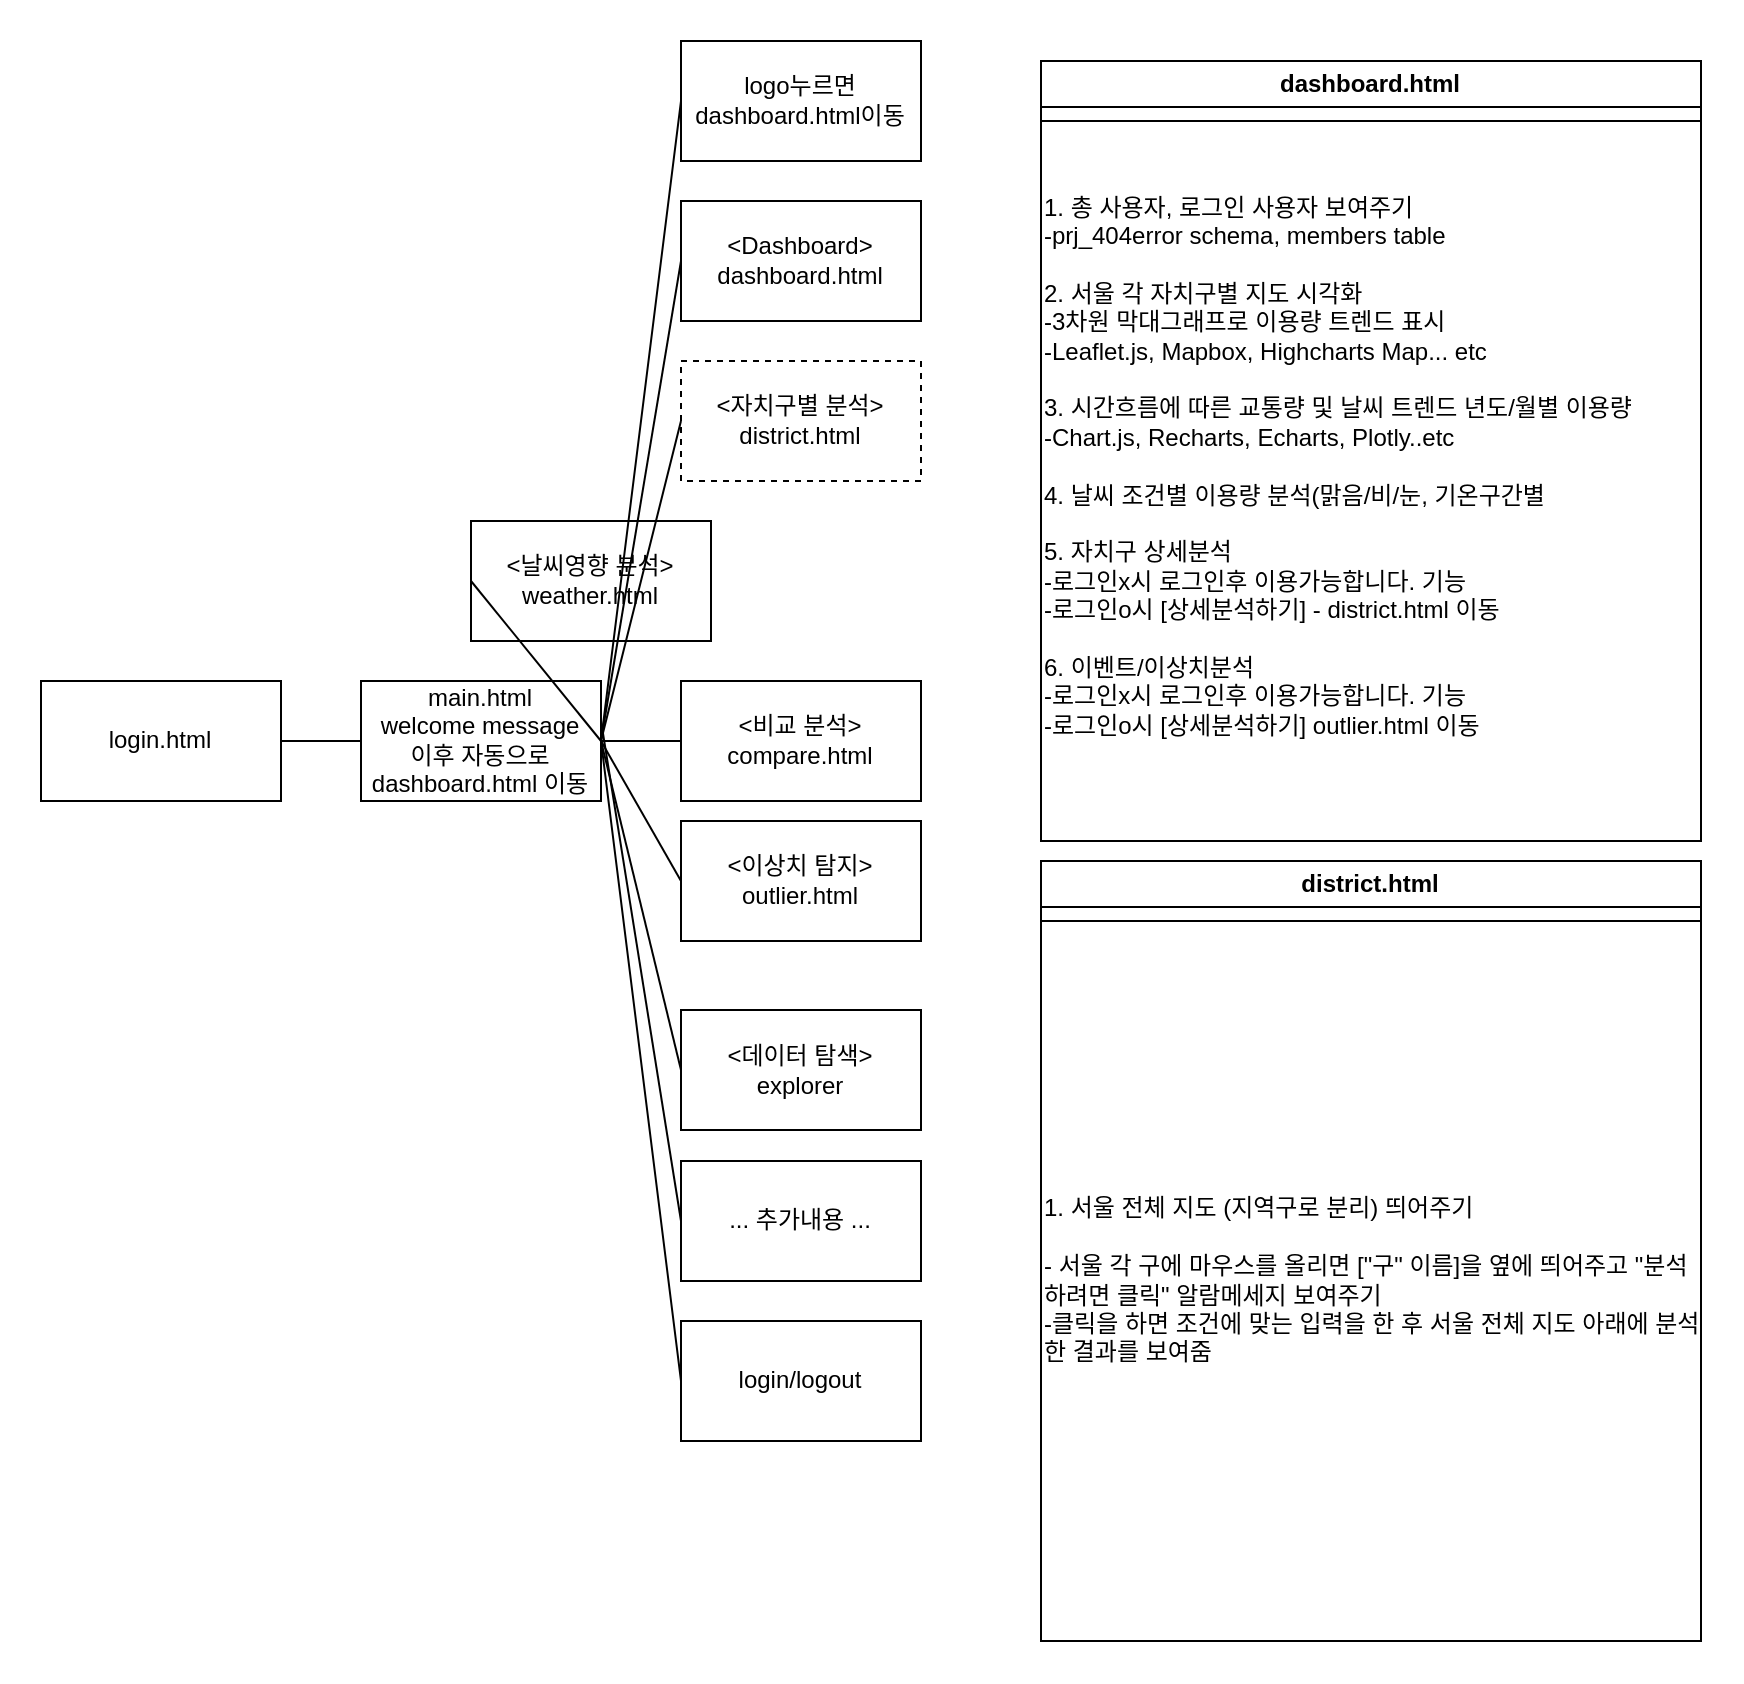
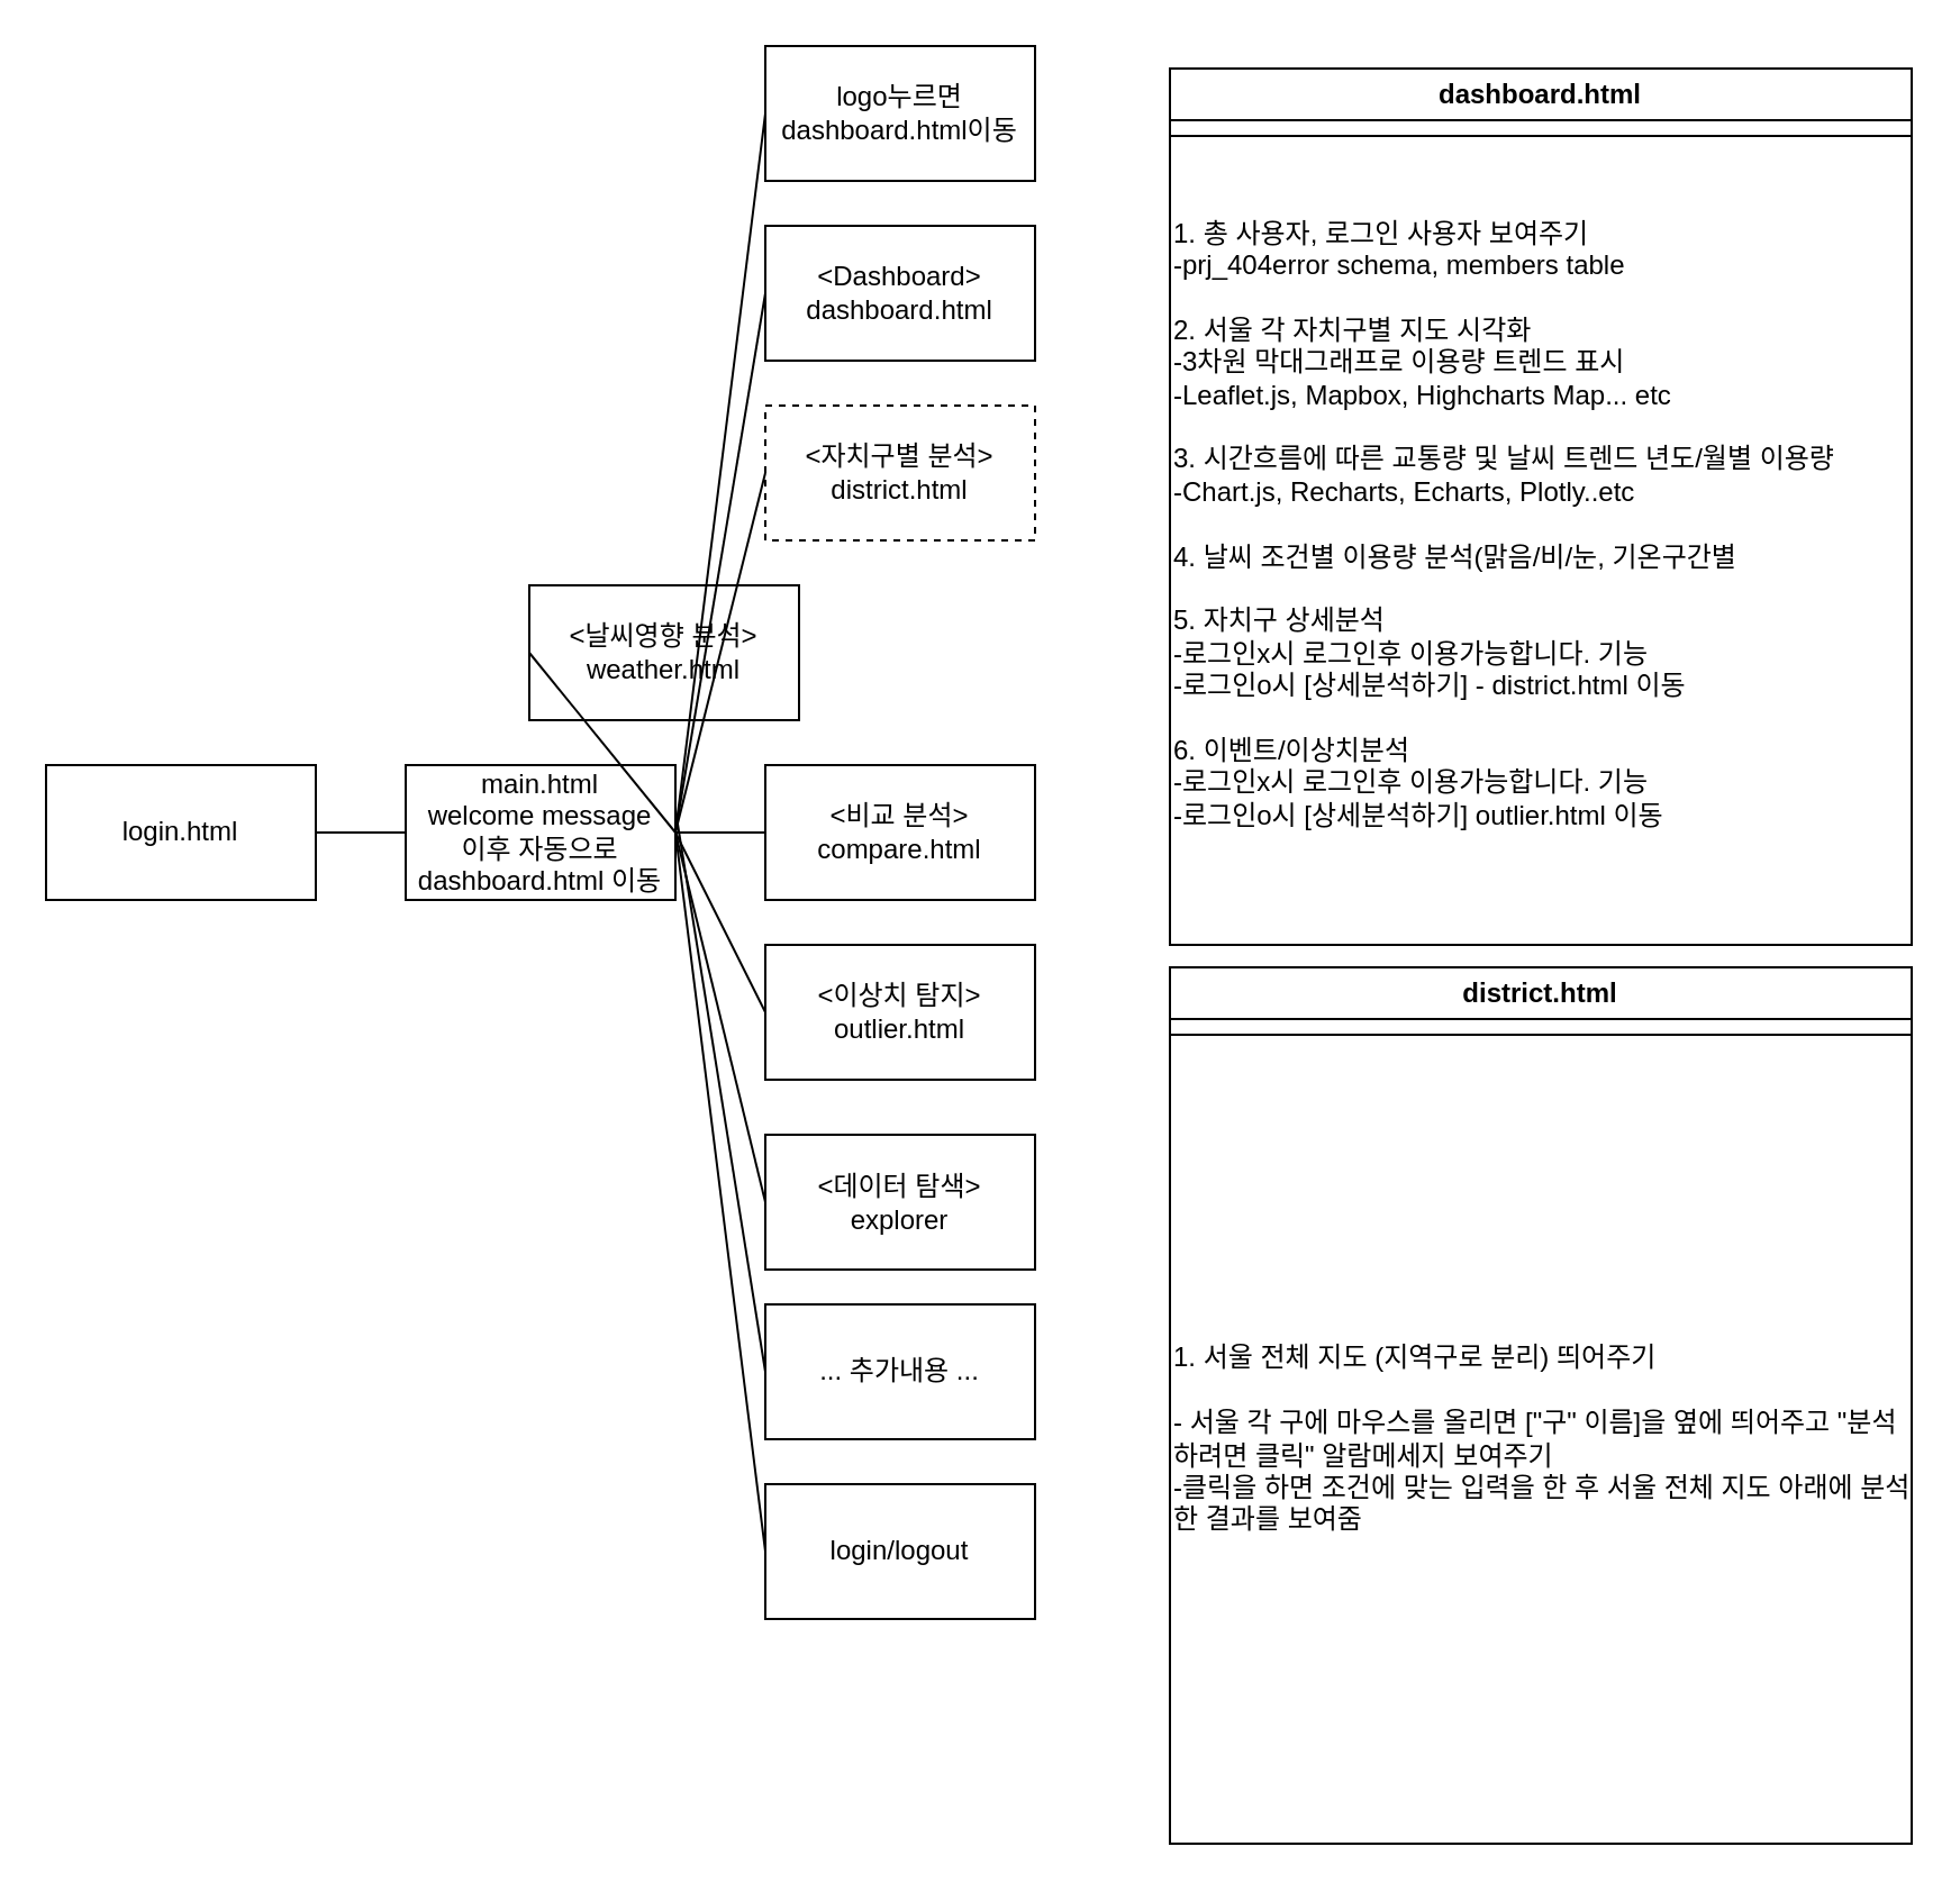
  <mxCell id="0" />
  <mxCell id="1" parent="0" />
  <mxCell id="2" value="login.html" style="rounded=0;whiteSpace=wrap;html=1;" vertex="1" parent="1"><mxGeometry y="340" width="120" height="60" as="geometry" x="20" /></mxCell>
  <mxCell id="3" value="main.html&lt;div&gt;welcome message&lt;br&gt;이후 자동으로 dashboard.html 이동&lt;/div&gt;" style="rounded=0;whiteSpace=wrap;html=1;" vertex="1" parent="1"><mxGeometry x="180" y="340" width="120" height="60" as="geometry" /></mxCell>
  <mxCell id="4" value="logo누르면&lt;div&gt;dashboard.html이동&lt;/div&gt;" style="rounded=0;whiteSpace=wrap;html=1;" vertex="1" parent="1"><mxGeometry x="340" y="20" width="120" height="60" as="geometry" /></mxCell>
  <mxCell id="5" value="&lt;div&gt;&amp;lt;Dashboard&amp;gt;&lt;/div&gt;dashboard.html" style="rounded=0;whiteSpace=wrap;html=1;" vertex="1" parent="1"><mxGeometry x="340" y="100" width="120" height="60" as="geometry" /></mxCell>
  <mxCell id="6" value="&amp;lt;자치구별 분석&amp;gt;&lt;div&gt;district.html&lt;/div&gt;" style="rounded=0;whiteSpace=wrap;html=1;dashed=1;" vertex="1" parent="1"><mxGeometry x="340" y="180" width="120" height="60" as="geometry" /></mxCell>
  <mxCell id="7" value="&amp;lt;날씨영향 분석&amp;gt;&lt;div&gt;weather.html&lt;/div&gt;" style="rounded=0;whiteSpace=wrap;html=1;" vertex="1" parent="1"><mxGeometry x="235" y="260" width="120" height="60" as="geometry" /></mxCell>
  <mxCell id="8" value="&amp;lt;비교 분석&amp;gt;&lt;div&gt;compare.html&lt;/div&gt;" style="rounded=0;whiteSpace=wrap;html=1;" vertex="1" parent="1"><mxGeometry x="340" y="340" width="120" height="60" as="geometry" /></mxCell>
- <mxCell id="9" value="&amp;lt;이상치 탐지&amp;gt;&lt;div&gt;outlier.html&lt;/div&gt;" style="rounded=0;whiteSpace=wrap;html=1;" vertex="1" parent="1"><mxGeometry x="340" y="410" width="120" height="60" as="geometry" /></mxCell>
+ <mxCell id="9" value="&amp;lt;이상치 탐지&amp;gt;&lt;div&gt;outlier.html&lt;/div&gt;" style="rounded=0;whiteSpace=wrap;html=1;" vertex="1" parent="1"><mxGeometry x="340" y="420" width="120" height="60" as="geometry" /></mxCell>
  <mxCell id="10" value="&amp;lt;데이터 탐색&amp;gt;&lt;div&gt;explorer&lt;/div&gt;" style="rounded=0;whiteSpace=wrap;html=1;" vertex="1" parent="1"><mxGeometry x="340" y="504.5" width="120" height="60" as="geometry" /></mxCell>
  <mxCell id="11" value="... 추가내용 ..." style="rounded=0;whiteSpace=wrap;html=1;" vertex="1" parent="1"><mxGeometry x="340" y="580" width="120" height="60" as="geometry" /></mxCell>
  <mxCell id="12" value="login/logout" style="rounded=0;whiteSpace=wrap;html=1;" vertex="1" parent="1"><mxGeometry x="340" y="660" width="120" height="60" as="geometry" /></mxCell>
  <mxCell id="13" value="" style="endArrow=none;html=1;rounded=0;exitX=1;exitY=0.5;exitDx=0;exitDy=0;entryX=0;entryY=0.5;entryDx=0;entryDy=0;" edge="1" parent="1" source="3" target="4"><mxGeometry width="50" height="50" relative="1" as="geometry"><mxPoint x="290" y="100" as="sourcePoint" /><mxPoint x="340" y="50" as="targetPoint" /></mxGeometry></mxCell>
  <mxCell id="14" value="" style="endArrow=none;html=1;rounded=0;entryX=0;entryY=0.5;entryDx=0;entryDy=0;" edge="1" parent="1" target="5"><mxGeometry width="50" height="50" relative="1" as="geometry"><mxPoint x="300" y="370" as="sourcePoint" /><mxPoint x="350" y="320" as="targetPoint" /></mxGeometry></mxCell>
  <mxCell id="15" value="" style="endArrow=none;html=1;rounded=0;exitX=1;exitY=0.5;exitDx=0;exitDy=0;entryX=0;entryY=0.5;entryDx=0;entryDy=0;" edge="1" parent="1" source="3" target="6"><mxGeometry width="50" height="50" relative="1" as="geometry"><mxPoint x="350" y="290" as="sourcePoint" /><mxPoint x="400" y="240" as="targetPoint" /></mxGeometry></mxCell>
  <mxCell id="16" value="" style="endArrow=none;html=1;rounded=0;exitX=1;exitY=0.5;exitDx=0;exitDy=0;entryX=0;entryY=0.5;entryDx=0;entryDy=0;" edge="1" parent="1" source="3" target="7"><mxGeometry width="50" height="50" relative="1" as="geometry"><mxPoint x="350" y="370" as="sourcePoint" /><mxPoint x="400" y="320" as="targetPoint" /></mxGeometry></mxCell>
  <mxCell id="17" value="" style="endArrow=none;html=1;rounded=0;" edge="1" parent="1" target="8"><mxGeometry width="50" height="50" relative="1" as="geometry"><mxPoint x="300" y="370" as="sourcePoint" /><mxPoint x="350" y="320" as="targetPoint" /></mxGeometry></mxCell>
  <mxCell id="18" value="" style="endArrow=none;html=1;rounded=0;entryX=0;entryY=0.5;entryDx=0;entryDy=0;" edge="1" parent="1" target="9"><mxGeometry width="50" height="50" relative="1" as="geometry"><mxPoint x="300" y="370" as="sourcePoint" /><mxPoint x="350" y="320" as="targetPoint" /></mxGeometry></mxCell>
  <mxCell id="19" value="" style="endArrow=none;html=1;rounded=0;entryX=0;entryY=0.5;entryDx=0;entryDy=0;" edge="1" parent="1" target="10"><mxGeometry width="50" height="50" relative="1" as="geometry"><mxPoint x="300" y="370" as="sourcePoint" /><mxPoint x="350" y="320" as="targetPoint" /></mxGeometry></mxCell>
  <mxCell id="20" value="" style="endArrow=none;html=1;rounded=0;entryX=0;entryY=0.5;entryDx=0;entryDy=0;" edge="1" parent="1" target="11"><mxGeometry width="50" height="50" relative="1" as="geometry"><mxPoint x="300" y="360" as="sourcePoint" /><mxPoint x="350" y="310" as="targetPoint" /></mxGeometry></mxCell>
  <mxCell id="21" value="" style="endArrow=none;html=1;rounded=0;entryX=0;entryY=0.5;entryDx=0;entryDy=0;" edge="1" parent="1" target="12"><mxGeometry width="50" height="50" relative="1" as="geometry"><mxPoint x="300" y="370" as="sourcePoint" /><mxPoint x="350" y="320" as="targetPoint" /></mxGeometry></mxCell>
  <mxCell id="22" value="" style="endArrow=none;html=1;rounded=0;entryX=0;entryY=0.5;entryDx=0;entryDy=0;" edge="1" parent="1" target="3"><mxGeometry width="50" height="50" relative="1" as="geometry"><mxPoint x="140" y="370" as="sourcePoint" /><mxPoint x="190" y="320" as="targetPoint" /></mxGeometry></mxCell>
  <mxCell id="23" value="dashboard.html" style="swimlane;whiteSpace=wrap;html=1;" vertex="1" parent="1"><mxGeometry x="520" y="30" width="330" height="390" as="geometry" /></mxCell>
  <mxCell id="24" value="1. 총 사용자, 로그인 사용자 보여주기&amp;nbsp;&lt;div&gt;-prj_404error schema,&amp;nbsp;&lt;span style=&quot;background-color: transparent; color: light-dark(rgb(0, 0, 0), rgb(255, 255, 255));&quot;&gt;members table&lt;/span&gt;&lt;/div&gt;&lt;div&gt;&lt;span style=&quot;background-color: transparent; color: light-dark(rgb(0, 0, 0), rgb(255, 255, 255));&quot;&gt;&lt;br&gt;&lt;/span&gt;&lt;/div&gt;&lt;div style=&quot;&quot;&gt;2. 서울 각 자치구별 지도 시각화&lt;/div&gt;&lt;div style=&quot;&quot;&gt;-3차원 막대그래프로 이용량 트렌드 표시&lt;/div&gt;&lt;div style=&quot;&quot;&gt;-Leaflet.js, Mapbox, Highcharts Map... etc&lt;/div&gt;&lt;div style=&quot;&quot;&gt;&lt;br&gt;&lt;/div&gt;&lt;div style=&quot;&quot;&gt;3. 시간흐름에 따른 교통량 및 날씨 트렌드 년도/월별 이용량&lt;/div&gt;&lt;div style=&quot;&quot;&gt;-Chart.js, Recharts, Echarts, Plotly..etc&lt;/div&gt;&lt;div style=&quot;&quot;&gt;&lt;br&gt;&lt;/div&gt;&lt;div style=&quot;&quot;&gt;4. 날씨 조건별 이용량 분석(맑음/비/눈, 기온구간별&lt;/div&gt;&lt;div style=&quot;&quot;&gt;&lt;br&gt;&lt;/div&gt;&lt;div style=&quot;&quot;&gt;5. 자치구 상세분석&lt;/div&gt;&lt;div style=&quot;&quot;&gt;-로그인x시 로그인후 이용가능합니다. 기능&lt;/div&gt;&lt;div style=&quot;&quot;&gt;-로그인o시 [상세분석하기] - district.html 이동&lt;/div&gt;&lt;div style=&quot;&quot;&gt;&lt;br&gt;&lt;/div&gt;&lt;div style=&quot;&quot;&gt;6. 이벤트/이상치분석&lt;/div&gt;&lt;div style=&quot;&quot;&gt;-로그인x시 로그인후 이용가능합니다. 기능&lt;/div&gt;&lt;div style=&quot;&quot;&gt;-로그인o시 [상세분석하기] outlier.html 이동&lt;/div&gt;&lt;div style=&quot;&quot;&gt;&lt;span style=&quot;background-color: transparent; color: light-dark(rgb(0, 0, 0), rgb(255, 255, 255));&quot;&gt;&amp;nbsp;&lt;/span&gt;&lt;/div&gt;" style="rounded=0;whiteSpace=wrap;html=1;align=left;" vertex="1" parent="23"><mxGeometry y="30" width="330" height="360" as="geometry" /></mxCell>
  <mxCell id="25" value="district.html" style="swimlane;whiteSpace=wrap;html=1;" vertex="1" parent="1"><mxGeometry x="520" y="430" width="330" height="390" as="geometry" /></mxCell>
  <mxCell id="26" value="1. 서울 전체 지도 (지역구로 분리) 띄어주기&lt;div&gt;&lt;br&gt;&lt;div&gt;- 서울 각 구에 마우스를 올리면 [&quot;구&quot; 이름]을 옆에 띄어주고 &quot;분석하려면 클릭&quot; 알람메세지 보여주기&lt;/div&gt;&lt;div&gt;-클릭을 하면 조건에 맞는 입력을 한 후 서울 전체 지도 아래에 분석한 결과를 보여줌&lt;/div&gt;&lt;/div&gt;" style="rounded=0;whiteSpace=wrap;html=1;align=left;" vertex="1" parent="25"><mxGeometry y="30" width="330" height="360" as="geometry" /></mxCell>
